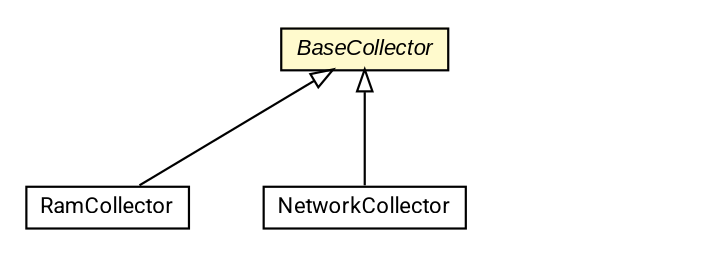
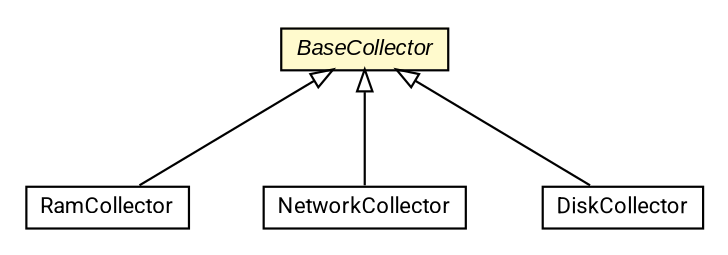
  digraph {
    fontname=Roboto
    nodesep=0.25
    ranksep=0.5
    node [fontcolor=black fontname=Roboto fontsize=10.0 shape=plaintext]
    edge [arrowtail=empty dir=back fontname=Roboto fontsize=10 headport=p labelfontname=arial labelfontsize=10 tailport=p]
    n1 [label=<<table title="com.mycompany.task1.metric.RamCollector" border="0" cellborder="1" cellspacing="0" cellpadding="2" port="p" href="../RamCollector.html"> 		<tr><td><table border="0" cellspacing="0" cellpadding="1"> <tr><td align="center" balign="center"> RamCollector </td></tr> 		</table></td></tr> 		</table>>]
    n2 [label=<<table title="com.mycompany.task1.metric.NetworkCollector" border="0" cellborder="1" cellspacing="0" cellpadding="2" port="p" href="../NetworkCollector.html"> 		<tr><td><table border="0" cellspacing="0" cellpadding="1"> <tr><td align="center" balign="center"> NetworkCollector </td></tr> 		</table></td></tr> 		</table>>]
+   n3 [label=<<table title="com.mycompany.task1.metric.DiskCollector" border="0" cellborder="1" cellspacing="0" cellpadding="2" port="p" href="../DiskCollector.html"> 		<tr><td><table border="0" cellspacing="0" cellpadding="1"> <tr><td align="center" balign="center"> DiskCollector </td></tr> 		</table></td></tr> 		</table>>]
    n4 [label=<<table title="com.mycompany.task1.metric.interfaces.BaseCollector" border="0" cellborder="1" cellspacing="0" cellpadding="2" port="p" bgcolor="lemonChiffon" href="./BaseCollector.html"> 		<tr><td><table border="0" cellspacing="0" cellpadding="1"> <tr><td align="center" balign="center"><font face="arial italic"> BaseCollector </font></td></tr> 		</table></td></tr> 		</table>>]
    n4 -> n1
    n4 -> n2
+   n4 -> n3
  }
